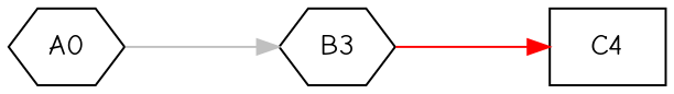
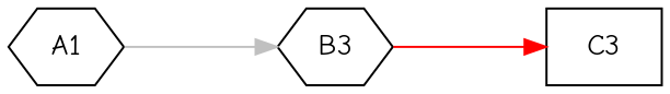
  digraph {
    fontname="Comic Neue"
    mindist=1.0
    nodesep=0.6
    rankdir=LR
    ranksep=1.0
    root=Demo
    node [bpentry=false bpexit=false color=black cpu=0 fillcolor=white flags="0x00000000" fontname="Comic Neue" patentry=false patexit=false prio=0 shape=hexagon style=filled toffs=140721163890192 tvalid=0 vabs=false]
    edge [fontname="Comic Neue"]
-   A1 [beamproc=beamA pattern=patternA qty=0 type=noop label=A0]
+   A1 [beamproc=beamA pattern=patternA qty=0 type=noop]
    n2 [beamproc=beamB label=B3 pattern=patternB twait=0 type=wait]
-   C3 [beamproc=beamC flags="0x00000007" pattern=patternC qhi=false qil=false qlo=false shape=rectangle tperiod=0 type=block label=C4 prio="" toffs="" tvalid="" vabs=""]
+   C3 [beamproc=beamC flags="0x00000007" pattern=patternC qhi=false qil=false qlo=false shape=rectangle tperiod=0 type=block prio="" toffs="" tvalid="" vabs=""]
    A1 -> n2 [color=gray type=listdst]
    n2 -> C3 [color=red type=defdst]
  }
